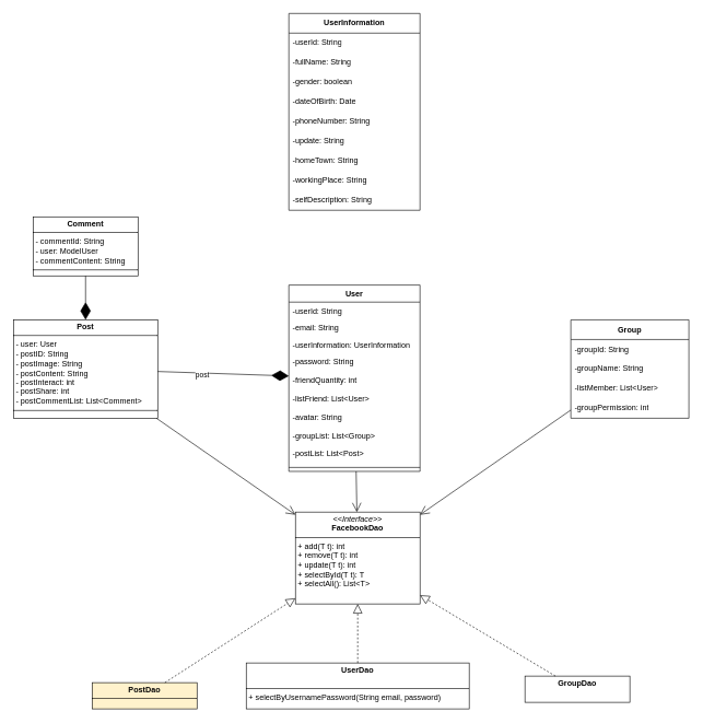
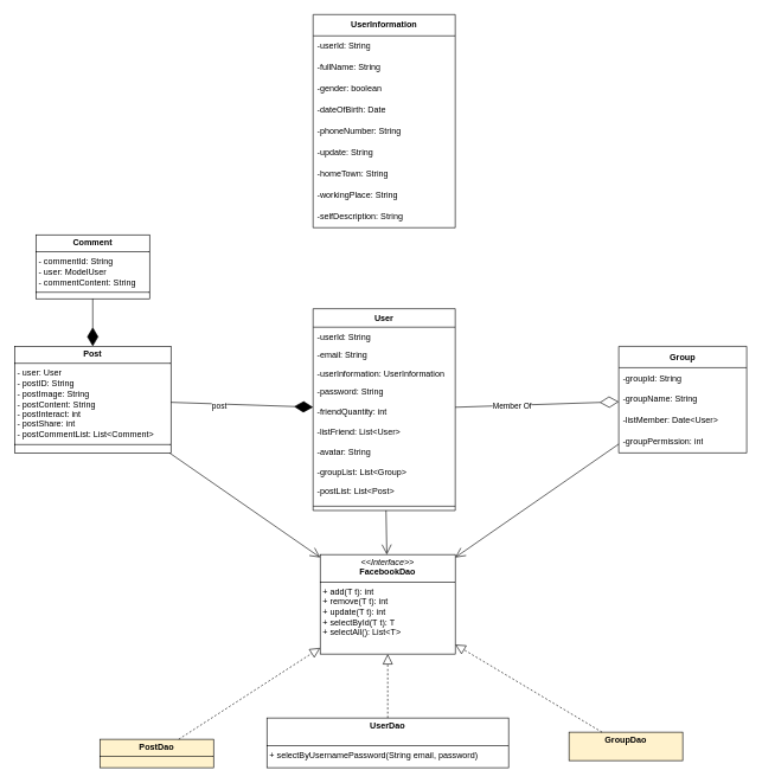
  <mxCell id="0" />
  <mxCell id="1" parent="0" />
  <mxCell id="2" value="User" style="swimlane;fontStyle=1;align=center;verticalAlign=top;childLayout=stackLayout;horizontal=1;startSize=26;horizontalStack=0;resizeParent=1;resizeLast=0;collapsible=1;marginBottom=0;rounded=0;shadow=0;strokeWidth=1;" parent="1" vertex="1"><mxGeometry x="440" y="434" width="200" height="284" as="geometry"><mxRectangle x="230" y="140" width="160" height="26" as="alternateBounds" /></mxGeometry></mxCell>
  <mxCell id="3" value="-userId: String" style="text;align=left;verticalAlign=top;spacingLeft=4;spacingRight=4;overflow=hidden;rotatable=0;points=[[0,0.5],[1,0.5]];portConstraint=eastwest;rounded=0;shadow=0;html=0;" parent="2" vertex="1"><mxGeometry y="26" width="200" height="26" as="geometry" /></mxCell>
  <mxCell id="4" value="-email: String" style="text;align=left;verticalAlign=top;spacingLeft=4;spacingRight=4;overflow=hidden;rotatable=0;points=[[0,0.5],[1,0.5]];portConstraint=eastwest;rounded=0;shadow=0;html=0;" parent="2" vertex="1"><mxGeometry y="52" width="200" height="26" as="geometry" /></mxCell>
  <mxCell id="5" value="-userInformation: UserInformation" style="text;align=left;verticalAlign=top;spacingLeft=4;spacingRight=4;overflow=hidden;rotatable=0;points=[[0,0.5],[1,0.5]];portConstraint=eastwest;rounded=0;shadow=0;html=0;" parent="2" vertex="1"><mxGeometry y="78" width="200" height="26" as="geometry" /></mxCell>
  <mxCell id="6" value="-password: String" style="text;align=left;verticalAlign=top;spacingLeft=4;spacingRight=4;overflow=hidden;rotatable=0;points=[[0,0.5],[1,0.5]];portConstraint=eastwest;rounded=0;shadow=0;html=0;" parent="2" vertex="1"><mxGeometry y="104" width="200" height="28" as="geometry" /></mxCell>
  <mxCell id="7" value="-friendQuantity: int" style="text;align=left;verticalAlign=top;spacingLeft=4;spacingRight=4;overflow=hidden;rotatable=0;points=[[0,0.5],[1,0.5]];portConstraint=eastwest;rounded=0;shadow=0;html=0;" parent="2" vertex="1"><mxGeometry y="132" width="200" height="28" as="geometry" /></mxCell>
  <mxCell id="8" value="-listFriend: List&lt;User&gt;" style="text;align=left;verticalAlign=top;spacingLeft=4;spacingRight=4;overflow=hidden;rotatable=0;points=[[0,0.5],[1,0.5]];portConstraint=eastwest;rounded=0;shadow=0;html=0;" parent="2" vertex="1"><mxGeometry y="160" width="200" height="28" as="geometry" /></mxCell>
  <mxCell id="9" value="-avatar: String" style="text;align=left;verticalAlign=top;spacingLeft=4;spacingRight=4;overflow=hidden;rotatable=0;points=[[0,0.5],[1,0.5]];portConstraint=eastwest;rounded=0;shadow=0;html=0;" parent="2" vertex="1"><mxGeometry y="188" width="200" height="28" as="geometry" /></mxCell>
  <mxCell id="10" value="-groupList: List&lt;Group&gt;" style="text;align=left;verticalAlign=top;spacingLeft=4;spacingRight=4;overflow=hidden;rotatable=0;points=[[0,0.5],[1,0.5]];portConstraint=eastwest;rounded=0;shadow=0;html=0;" parent="2" vertex="1"><mxGeometry y="216" width="200" height="28" as="geometry" /></mxCell>
  <mxCell id="11" value="-postList: List&lt;Post&gt;" style="text;align=left;verticalAlign=top;spacingLeft=4;spacingRight=4;overflow=hidden;rotatable=0;points=[[0,0.5],[1,0.5]];portConstraint=eastwest;rounded=0;shadow=0;html=0;" parent="2" vertex="1"><mxGeometry y="244" width="200" height="28" as="geometry" /></mxCell>
  <mxCell id="12" value="" style="line;html=1;strokeWidth=1;align=left;verticalAlign=middle;spacingTop=-1;spacingLeft=3;spacingRight=3;rotatable=0;labelPosition=right;points=[];portConstraint=eastwest;" parent="2" vertex="1"><mxGeometry y="272" width="200" height="12" as="geometry" /></mxCell>
  <mxCell id="13" value="&lt;b&gt;UserInformation&lt;/b&gt;" style="swimlane;fontStyle=0;childLayout=stackLayout;horizontal=1;startSize=30;horizontalStack=0;resizeParent=1;resizeParentMax=0;resizeLast=0;collapsible=1;marginBottom=0;whiteSpace=wrap;html=1;" parent="1" vertex="1"><mxGeometry x="440" y="20" width="200" height="300" as="geometry" /></mxCell>
  <mxCell id="14" value="&lt;span style=&quot;text-wrap: nowrap;&quot;&gt;-userId: String&lt;/span&gt;" style="text;strokeColor=none;fillColor=none;align=left;verticalAlign=middle;spacingLeft=4;spacingRight=4;overflow=hidden;points=[[0,0.5],[1,0.5]];portConstraint=eastwest;rotatable=0;whiteSpace=wrap;html=1;" parent="13" vertex="1"><mxGeometry y="30" width="200" height="30" as="geometry" /></mxCell>
  <mxCell id="15" value="&lt;span style=&quot;text-wrap: nowrap;&quot;&gt;-fullName: String&lt;/span&gt;" style="text;strokeColor=none;fillColor=none;align=left;verticalAlign=middle;spacingLeft=4;spacingRight=4;overflow=hidden;points=[[0,0.5],[1,0.5]];portConstraint=eastwest;rotatable=0;whiteSpace=wrap;html=1;" parent="13" vertex="1"><mxGeometry y="60" width="200" height="30" as="geometry" /></mxCell>
  <mxCell id="16" value="-gender: boolean" style="text;strokeColor=none;fillColor=none;align=left;verticalAlign=middle;spacingLeft=4;spacingRight=4;overflow=hidden;points=[[0,0.5],[1,0.5]];portConstraint=eastwest;rotatable=0;whiteSpace=wrap;html=1;" parent="13" vertex="1"><mxGeometry y="90" width="200" height="30" as="geometry" /></mxCell>
  <mxCell id="17" value="-dateOfBirth: Date" style="text;strokeColor=none;fillColor=none;align=left;verticalAlign=middle;spacingLeft=4;spacingRight=4;overflow=hidden;points=[[0,0.5],[1,0.5]];portConstraint=eastwest;rotatable=0;whiteSpace=wrap;html=1;" parent="13" vertex="1"><mxGeometry y="120" width="200" height="30" as="geometry" /></mxCell>
  <mxCell id="18" value="-phoneNumber: String" style="text;strokeColor=none;fillColor=none;align=left;verticalAlign=middle;spacingLeft=4;spacingRight=4;overflow=hidden;points=[[0,0.5],[1,0.5]];portConstraint=eastwest;rotatable=0;whiteSpace=wrap;html=1;" parent="13" vertex="1"><mxGeometry y="150" width="200" height="30" as="geometry" /></mxCell>
  <mxCell id="19" value="-update: String" style="text;strokeColor=none;fillColor=none;align=left;verticalAlign=middle;spacingLeft=4;spacingRight=4;overflow=hidden;points=[[0,0.5],[1,0.5]];portConstraint=eastwest;rotatable=0;whiteSpace=wrap;html=1;" parent="13" vertex="1"><mxGeometry y="180" width="200" height="30" as="geometry" /></mxCell>
  <mxCell id="20" value="-homeTown: String" style="text;strokeColor=none;fillColor=none;align=left;verticalAlign=middle;spacingLeft=4;spacingRight=4;overflow=hidden;points=[[0,0.5],[1,0.5]];portConstraint=eastwest;rotatable=0;whiteSpace=wrap;html=1;" parent="13" vertex="1"><mxGeometry y="210" width="200" height="30" as="geometry" /></mxCell>
  <mxCell id="21" value="-workingPlace: String" style="text;strokeColor=none;fillColor=none;align=left;verticalAlign=middle;spacingLeft=4;spacingRight=4;overflow=hidden;points=[[0,0.5],[1,0.5]];portConstraint=eastwest;rotatable=0;whiteSpace=wrap;html=1;" parent="13" vertex="1"><mxGeometry y="240" width="200" height="30" as="geometry" /></mxCell>
  <mxCell id="22" value="-selfDescription: String" style="text;strokeColor=none;fillColor=none;align=left;verticalAlign=middle;spacingLeft=4;spacingRight=4;overflow=hidden;points=[[0,0.5],[1,0.5]];portConstraint=eastwest;rotatable=0;whiteSpace=wrap;html=1;" parent="13" vertex="1"><mxGeometry y="270" width="200" height="30" as="geometry" /></mxCell>
  <mxCell id="23" value="&lt;b&gt;Group&lt;/b&gt;" style="swimlane;fontStyle=0;childLayout=stackLayout;horizontal=1;startSize=30;horizontalStack=0;resizeParent=1;resizeParentMax=0;resizeLast=0;collapsible=1;marginBottom=0;whiteSpace=wrap;html=1;" parent="1" vertex="1"><mxGeometry x="870" y="487" width="180" height="150" as="geometry" /></mxCell>
  <mxCell id="24" value="-groupId: String" style="text;strokeColor=none;fillColor=none;align=left;verticalAlign=middle;spacingLeft=4;spacingRight=4;overflow=hidden;points=[[0,0.5],[1,0.5]];portConstraint=eastwest;rotatable=0;whiteSpace=wrap;html=1;" parent="23" vertex="1"><mxGeometry y="30" width="180" height="30" as="geometry" /></mxCell>
  <mxCell id="25" value="-groupName: String" style="text;strokeColor=none;fillColor=none;align=left;verticalAlign=middle;spacingLeft=4;spacingRight=4;overflow=hidden;points=[[0,0.5],[1,0.5]];portConstraint=eastwest;rotatable=0;whiteSpace=wrap;html=1;" parent="23" vertex="1"><mxGeometry y="60" width="180" height="30" as="geometry" /></mxCell>
- <mxCell id="26" value="-listMember: List&amp;lt;User&amp;gt;" style="text;strokeColor=none;fillColor=none;align=left;verticalAlign=middle;spacingLeft=4;spacingRight=4;overflow=hidden;points=[[0,0.5],[1,0.5]];portConstraint=eastwest;rotatable=0;whiteSpace=wrap;html=1;" parent="23" vertex="1"><mxGeometry y="90" width="180" height="30" as="geometry" /></mxCell>
+ <mxCell id="26" value="-listMember: Date&amp;lt;User&amp;gt;" style="text;strokeColor=none;fillColor=none;align=left;verticalAlign=middle;spacingLeft=4;spacingRight=4;overflow=hidden;points=[[0,0.5],[1,0.5]];portConstraint=eastwest;rotatable=0;whiteSpace=wrap;html=1;" parent="23" vertex="1"><mxGeometry y="90" width="180" height="30" as="geometry" /></mxCell>
  <mxCell id="27" value="-groupPermission: int" style="text;strokeColor=none;fillColor=none;align=left;verticalAlign=middle;spacingLeft=4;spacingRight=4;overflow=hidden;points=[[0,0.5],[1,0.5]];portConstraint=eastwest;rotatable=0;whiteSpace=wrap;html=1;" parent="23" vertex="1"><mxGeometry y="120" width="180" height="30" as="geometry" /></mxCell>
+ <mxCell id="28" value="" style="endArrow=diamondThin;endFill=0;endSize=24;html=1;rounded=0;" parent="1" source="2" target="23" edge="1"><mxGeometry width="160" relative="1" as="geometry"><mxPoint x="730" y="440" as="sourcePoint" /><mxPoint x="890" y="440" as="targetPoint" /></mxGeometry></mxCell>
+ <mxCell id="29" value="Member Of" style="edgeLabel;html=1;align=center;verticalAlign=middle;resizable=0;points=[];" parent="28" vertex="1" connectable="0"><mxGeometry x="-0.301" relative="1" as="geometry"><mxPoint as="offset" /></mxGeometry></mxCell>
  <mxCell id="30" value="&lt;p style=&quot;margin:0px;margin-top:4px;text-align:center;&quot;&gt;&lt;b&gt;Post&lt;/b&gt;&lt;/p&gt;&lt;hr size=&quot;1&quot; style=&quot;border-style:solid;&quot;&gt;&lt;p style=&quot;margin:0px;margin-left:4px;&quot;&gt;- user: User&lt;br&gt;&lt;/p&gt;&lt;p style=&quot;margin:0px;margin-left:4px;&quot;&gt;- postID: String&lt;/p&gt;&lt;p style=&quot;margin:0px;margin-left:4px;&quot;&gt;- postImage: String&lt;br&gt;&lt;/p&gt;&lt;p style=&quot;margin:0px;margin-left:4px;&quot;&gt;- postContent: String&lt;br&gt;&lt;/p&gt;&lt;p style=&quot;margin:0px;margin-left:4px;&quot;&gt;- postInteract: int&lt;br&gt;&lt;/p&gt;&lt;p style=&quot;margin:0px;margin-left:4px;&quot;&gt;- postShare: int&lt;br&gt;&lt;/p&gt;&lt;p style=&quot;margin:0px;margin-left:4px;&quot;&gt;- postCommentList: List&amp;lt;Comment&amp;gt;&lt;br&gt;&lt;/p&gt;&lt;hr size=&quot;1&quot; style=&quot;border-style:solid;&quot;&gt;&lt;p style=&quot;margin:0px;margin-left:4px;&quot;&gt;&lt;br&gt;&lt;/p&gt;" style="verticalAlign=top;align=left;overflow=fill;html=1;whiteSpace=wrap;" parent="1" vertex="1"><mxGeometry x="20" y="487" width="220" height="150" as="geometry" /></mxCell>
  <mxCell id="31" value="&lt;p style=&quot;margin:0px;margin-top:4px;text-align:center;&quot;&gt;&lt;b&gt;Comment&lt;/b&gt;&lt;/p&gt;&lt;hr size=&quot;1&quot; style=&quot;border-style:solid;&quot;&gt;&lt;p style=&quot;margin:0px;margin-left:4px;&quot;&gt;- commentId: String&lt;br&gt;&lt;/p&gt;&lt;p style=&quot;margin:0px;margin-left:4px;&quot;&gt;- user: ModelUser&lt;/p&gt;&lt;p style=&quot;margin:0px;margin-left:4px;&quot;&gt;- commentContent: String&lt;br&gt;&lt;/p&gt;&lt;hr size=&quot;1&quot; style=&quot;border-style:solid;&quot;&gt;&lt;p style=&quot;margin:0px;margin-left:4px;&quot;&gt;&lt;br&gt;&lt;/p&gt;" style="verticalAlign=top;align=left;overflow=fill;html=1;whiteSpace=wrap;" parent="1" vertex="1"><mxGeometry x="50" y="330" width="160" height="90" as="geometry" /></mxCell>
  <mxCell id="32" value="" style="endArrow=diamondThin;endFill=1;endSize=24;html=1;rounded=0;" parent="1" source="31" target="30" edge="1"><mxGeometry width="160" relative="1" as="geometry"><mxPoint x="190" y="430" as="sourcePoint" /><mxPoint x="350" y="430" as="targetPoint" /></mxGeometry></mxCell>
  <mxCell id="33" value="&lt;p style=&quot;margin:0px;margin-top:4px;text-align:center;&quot;&gt;&lt;i&gt;&amp;lt;&amp;lt;Interface&amp;gt;&amp;gt;&lt;/i&gt;&lt;br&gt;&lt;b&gt;FacebookDao&lt;/b&gt;&lt;/p&gt;&lt;hr size=&quot;1&quot; style=&quot;border-style:solid;&quot;&gt;&lt;p style=&quot;margin:0px;margin-left:4px;&quot;&gt;&lt;/p&gt;&lt;p style=&quot;margin:0px;margin-left:4px;&quot;&gt;+ add(T t): int&lt;br&gt;+ remove(T t): int&lt;/p&gt;&lt;p style=&quot;margin:0px;margin-left:4px;&quot;&gt;+ update(T t): int&lt;br&gt;&lt;/p&gt;&lt;p style=&quot;margin:0px;margin-left:4px;&quot;&gt;+ selectById(T t): T&lt;br&gt;&lt;/p&gt;&lt;p style=&quot;margin:0px;margin-left:4px;&quot;&gt;+ selectAll(): List&amp;lt;T&amp;gt;&lt;br&gt;&lt;/p&gt;" style="verticalAlign=top;align=left;overflow=fill;html=1;whiteSpace=wrap;" parent="1" vertex="1"><mxGeometry x="450" y="780" width="190" height="140" as="geometry" /></mxCell>
  <mxCell id="34" value="&lt;p style=&quot;margin:0px;margin-top:4px;text-align:center;&quot;&gt;&lt;b&gt;UserDao&lt;/b&gt;&lt;/p&gt;&lt;p style=&quot;margin:0px;margin-left:4px;&quot;&gt;&lt;br&gt;&lt;/p&gt;&lt;hr size=&quot;1&quot; style=&quot;border-style:solid;&quot;&gt;&lt;p style=&quot;margin: 0px 0px 0px 4px;&quot;&gt;+ selectByUsernamePassword(String email, password)&lt;/p&gt;" style="verticalAlign=top;align=left;overflow=fill;html=1;whiteSpace=wrap;" parent="1" vertex="1"><mxGeometry x="375" y="1010" width="340" height="70" as="geometry" /></mxCell>
  <mxCell id="35" value="" style="endArrow=block;dashed=1;endFill=0;endSize=12;html=1;rounded=0;" parent="1" source="34" target="33" edge="1"><mxGeometry width="160" relative="1" as="geometry"><mxPoint x="510" y="920" as="sourcePoint" /><mxPoint x="670" y="920" as="targetPoint" /></mxGeometry></mxCell>
  <mxCell id="36" value="" style="endArrow=open;endFill=1;endSize=12;html=1;rounded=0;" parent="1" source="2" target="33" edge="1"><mxGeometry width="160" relative="1" as="geometry"><mxPoint x="520" y="684" as="sourcePoint" /><mxPoint x="650" y="980" as="targetPoint" /></mxGeometry></mxCell>
  <mxCell id="37" value="" style="endArrow=open;endFill=1;endSize=12;html=1;rounded=0;" parent="1" source="30" target="33" edge="1"><mxGeometry width="160" relative="1" as="geometry"><mxPoint x="490" y="770" as="sourcePoint" /><mxPoint x="650" y="770" as="targetPoint" /></mxGeometry></mxCell>
  <mxCell id="38" value="&lt;p style=&quot;margin:0px;margin-top:4px;text-align:center;&quot;&gt;&lt;b&gt;PostDao&lt;/b&gt;&lt;/p&gt;&lt;hr size=&quot;1&quot; style=&quot;border-style:solid;&quot;&gt;&lt;p style=&quot;margin:0px;margin-left:4px;&quot;&gt;&lt;br&gt;&lt;/p&gt;" style="verticalAlign=top;align=left;overflow=fill;html=1;whiteSpace=wrap;fillColor=#fff2cc;" parent="1" vertex="1"><mxGeometry x="140" y="1040" width="160" height="40" as="geometry" /></mxCell>
  <mxCell id="39" value="" style="endArrow=block;dashed=1;endFill=0;endSize=12;html=1;rounded=0;" parent="1" source="38" target="33" edge="1"><mxGeometry width="160" relative="1" as="geometry"><mxPoint x="490" y="880" as="sourcePoint" /><mxPoint x="650" y="880" as="targetPoint" /></mxGeometry></mxCell>
- <mxCell id="40" value="&lt;p style=&quot;margin:0px;margin-top:4px;text-align:center;&quot;&gt;&lt;b&gt;GroupDao&lt;/b&gt;&lt;/p&gt;" style="verticalAlign=top;align=left;overflow=fill;html=1;whiteSpace=wrap;" parent="1" vertex="1"><mxGeometry x="800" y="1030" width="160" height="40" as="geometry" /></mxCell>
+ <mxCell id="40" value="&lt;p style=&quot;margin:0px;margin-top:4px;text-align:center;&quot;&gt;&lt;b&gt;GroupDao&lt;/b&gt;&lt;/p&gt;" style="verticalAlign=top;align=left;overflow=fill;html=1;whiteSpace=wrap;fillColor=#fff2cc;" parent="1" vertex="1"><mxGeometry x="800" y="1030" width="160" height="40" as="geometry" /></mxCell>
  <mxCell id="41" value="" style="endArrow=block;dashed=1;endFill=0;endSize=12;html=1;rounded=0;" parent="1" source="40" target="33" edge="1"><mxGeometry width="160" relative="1" as="geometry"><mxPoint x="490" y="880" as="sourcePoint" /><mxPoint x="650" y="880" as="targetPoint" /></mxGeometry></mxCell>
  <mxCell id="42" value="" style="endArrow=open;endFill=1;endSize=12;html=1;rounded=0;" parent="1" source="23" target="33" edge="1"><mxGeometry width="160" relative="1" as="geometry"><mxPoint x="490" y="770" as="sourcePoint" /><mxPoint x="650" y="770" as="targetPoint" /></mxGeometry></mxCell>
  <mxCell id="43" value="" style="endArrow=diamondThin;endFill=1;endSize=24;html=1;rounded=0;" parent="1" source="30" target="2" edge="1"><mxGeometry width="160" relative="1" as="geometry"><mxPoint x="550" y="330" as="sourcePoint" /><mxPoint x="550" y="444" as="targetPoint" /></mxGeometry></mxCell>
  <mxCell id="44" value="post" style="edgeLabel;html=1;align=center;verticalAlign=middle;resizable=0;points=[];" parent="43" vertex="1" connectable="0"><mxGeometry x="-0.32" y="-3" relative="1" as="geometry"><mxPoint as="offset" /></mxGeometry></mxCell>
